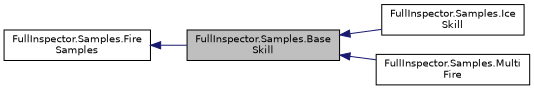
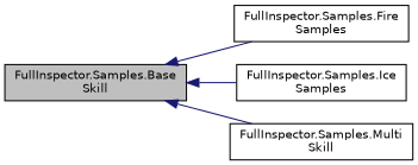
  digraph {
    rankdir=LR
    node [color=black fillcolor=white fontname=Helvetica fontsize=10 shape=record style=filled]
    edge [color=midnightblue dir=back fontname=Helvetica fontsize=10 labelfontname=Helvetica labelfontsize=10 style=solid]
    n1 [fillcolor=grey75 fontcolor=black height=0.2 label="FullInspector.Samples.Base\lSkill" width=0.4]
    n2 [height=0.2 label="FullInspector.Samples.Fire\lSamples" width=0.4]
-   n3 [height=0.2 label="FullInspector.Samples.Ice\lSkill" width=0.4]
-   n4 [height=0.2 label="FullInspector.Samples.Multi\lFire" width=0.4]
-   n2 -> n1
+   n3 [height=0.2 label="FullInspector.Samples.Ice\lSamples" width=0.4]
+   n4 [height=0.2 label="FullInspector.Samples.Multi\lSkill" width=0.4]
+   n1 -> n2
    n1 -> n3
    n1 -> n4
  }
